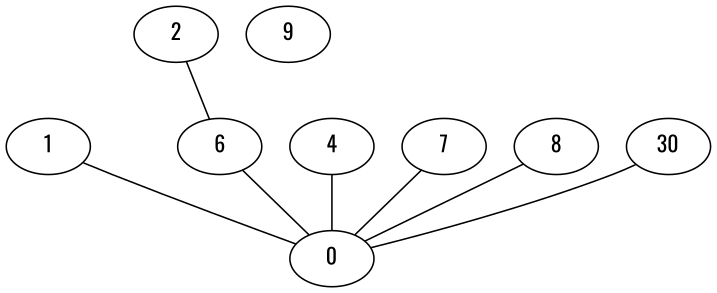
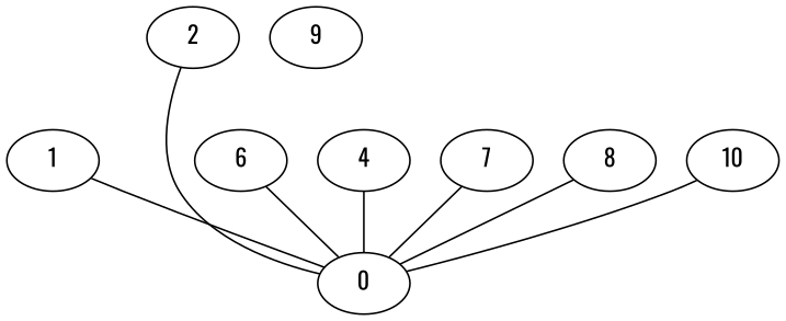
  graph {
    fontname=Oswald
    node [fontname=Oswald]
    edge [fontname=Oswald]
    1
    0
    2
    4
    6
    7
    8
    9
-   10 [label=30]
+   10
    1 -- 0
-   2 -- 6
+   2 -- 0
    4 -- 0
    6 -- 0
    7 -- 0
    8 -- 0
    10 -- 0
  }
